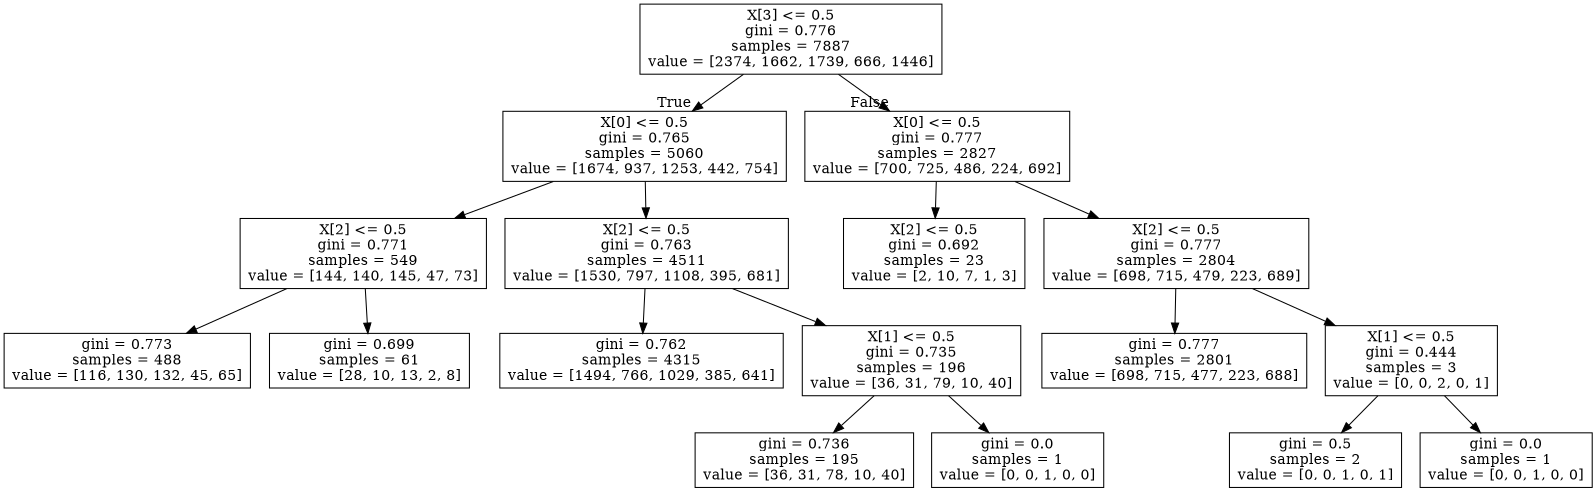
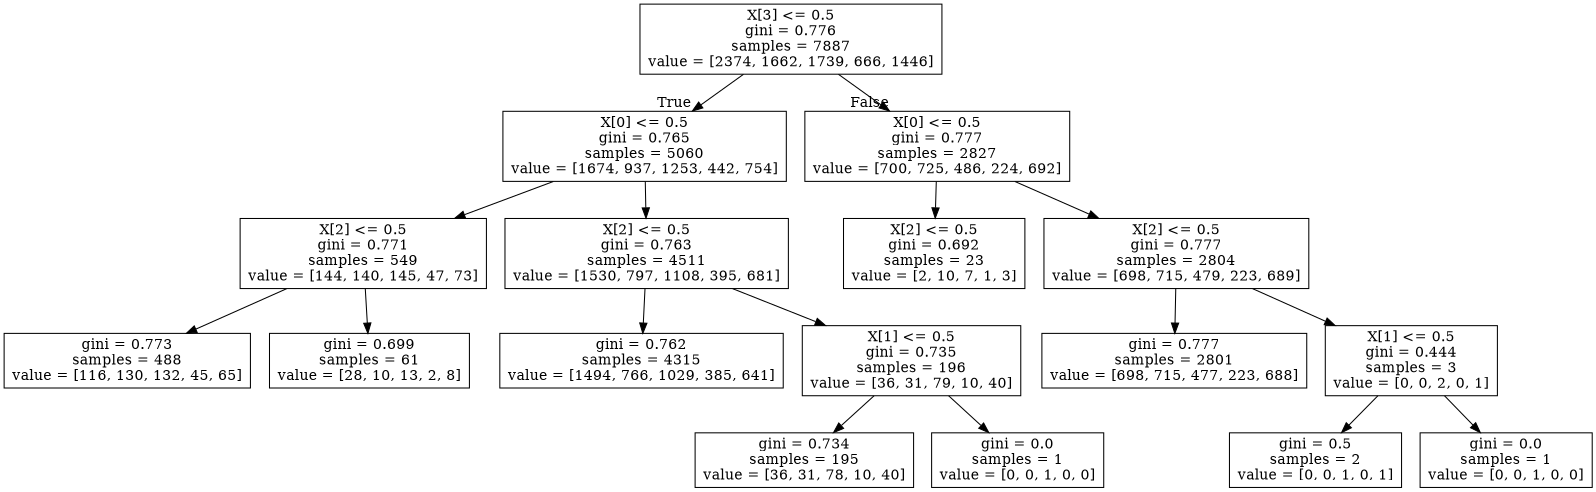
  digraph {
    node [shape=box]
    n1 [label="X[3] <= 0.5\ngini = 0.776\nsamples = 7887\nvalue = [2374, 1662, 1739, 666, 1446]"]
    n2 [label="X[0] <= 0.5\ngini = 0.765\nsamples = 5060\nvalue = [1674, 937, 1253, 442, 754]"]
    n3 [label="X[0] <= 0.5\ngini = 0.777\nsamples = 2827\nvalue = [700, 725, 486, 224, 692]"]
    n4 [label="X[2] <= 0.5\ngini = 0.771\nsamples = 549\nvalue = [144, 140, 145, 47, 73]"]
    n5 [label="X[2] <= 0.5\ngini = 0.763\nsamples = 4511\nvalue = [1530, 797, 1108, 395, 681]"]
    n6 [label="X[2] <= 0.5\ngini = 0.692\nsamples = 23\nvalue = [2, 10, 7, 1, 3]"]
    n7 [label="X[2] <= 0.5\ngini = 0.777\nsamples = 2804\nvalue = [698, 715, 479, 223, 689]"]
    n8 [label="gini = 0.773\nsamples = 488\nvalue = [116, 130, 132, 45, 65]"]
    n9 [label="gini = 0.699\nsamples = 61\nvalue = [28, 10, 13, 2, 8]"]
    n10 [label="gini = 0.762\nsamples = 4315\nvalue = [1494, 766, 1029, 385, 641]"]
    n11 [label="X[1] <= 0.5\ngini = 0.735\nsamples = 196\nvalue = [36, 31, 79, 10, 40]"]
-   n12 [label="gini = 0.736\nsamples = 195\nvalue = [36, 31, 78, 10, 40]"]
+   n12 [label="gini = 0.734\nsamples = 195\nvalue = [36, 31, 78, 10, 40]"]
    n13 [label="gini = 0.0\nsamples = 1\nvalue = [0, 0, 1, 0, 0]"]
    n14 [label="gini = 0.777\nsamples = 2801\nvalue = [698, 715, 477, 223, 688]"]
    n15 [label="X[1] <= 0.5\ngini = 0.444\nsamples = 3\nvalue = [0, 0, 2, 0, 1]"]
    n16 [label="gini = 0.5\nsamples = 2\nvalue = [0, 0, 1, 0, 1]"]
    n17 [label="gini = 0.0\nsamples = 1\nvalue = [0, 0, 1, 0, 0]"]
    n1 -> n2 [headlabel=True labelangle=45 labeldistance=2.5]
    n1 -> n3 [headlabel=False labelangle=-45 labeldistance=2.5]
    n2 -> n4
    n2 -> n5
    n3 -> n6
    n3 -> n7
    n4 -> n8
    n4 -> n9
    n5 -> n10
    n5 -> n11
    n7 -> n14
    n7 -> n15
    n11 -> n12
    n11 -> n13
    n15 -> n16
    n15 -> n17
  }
